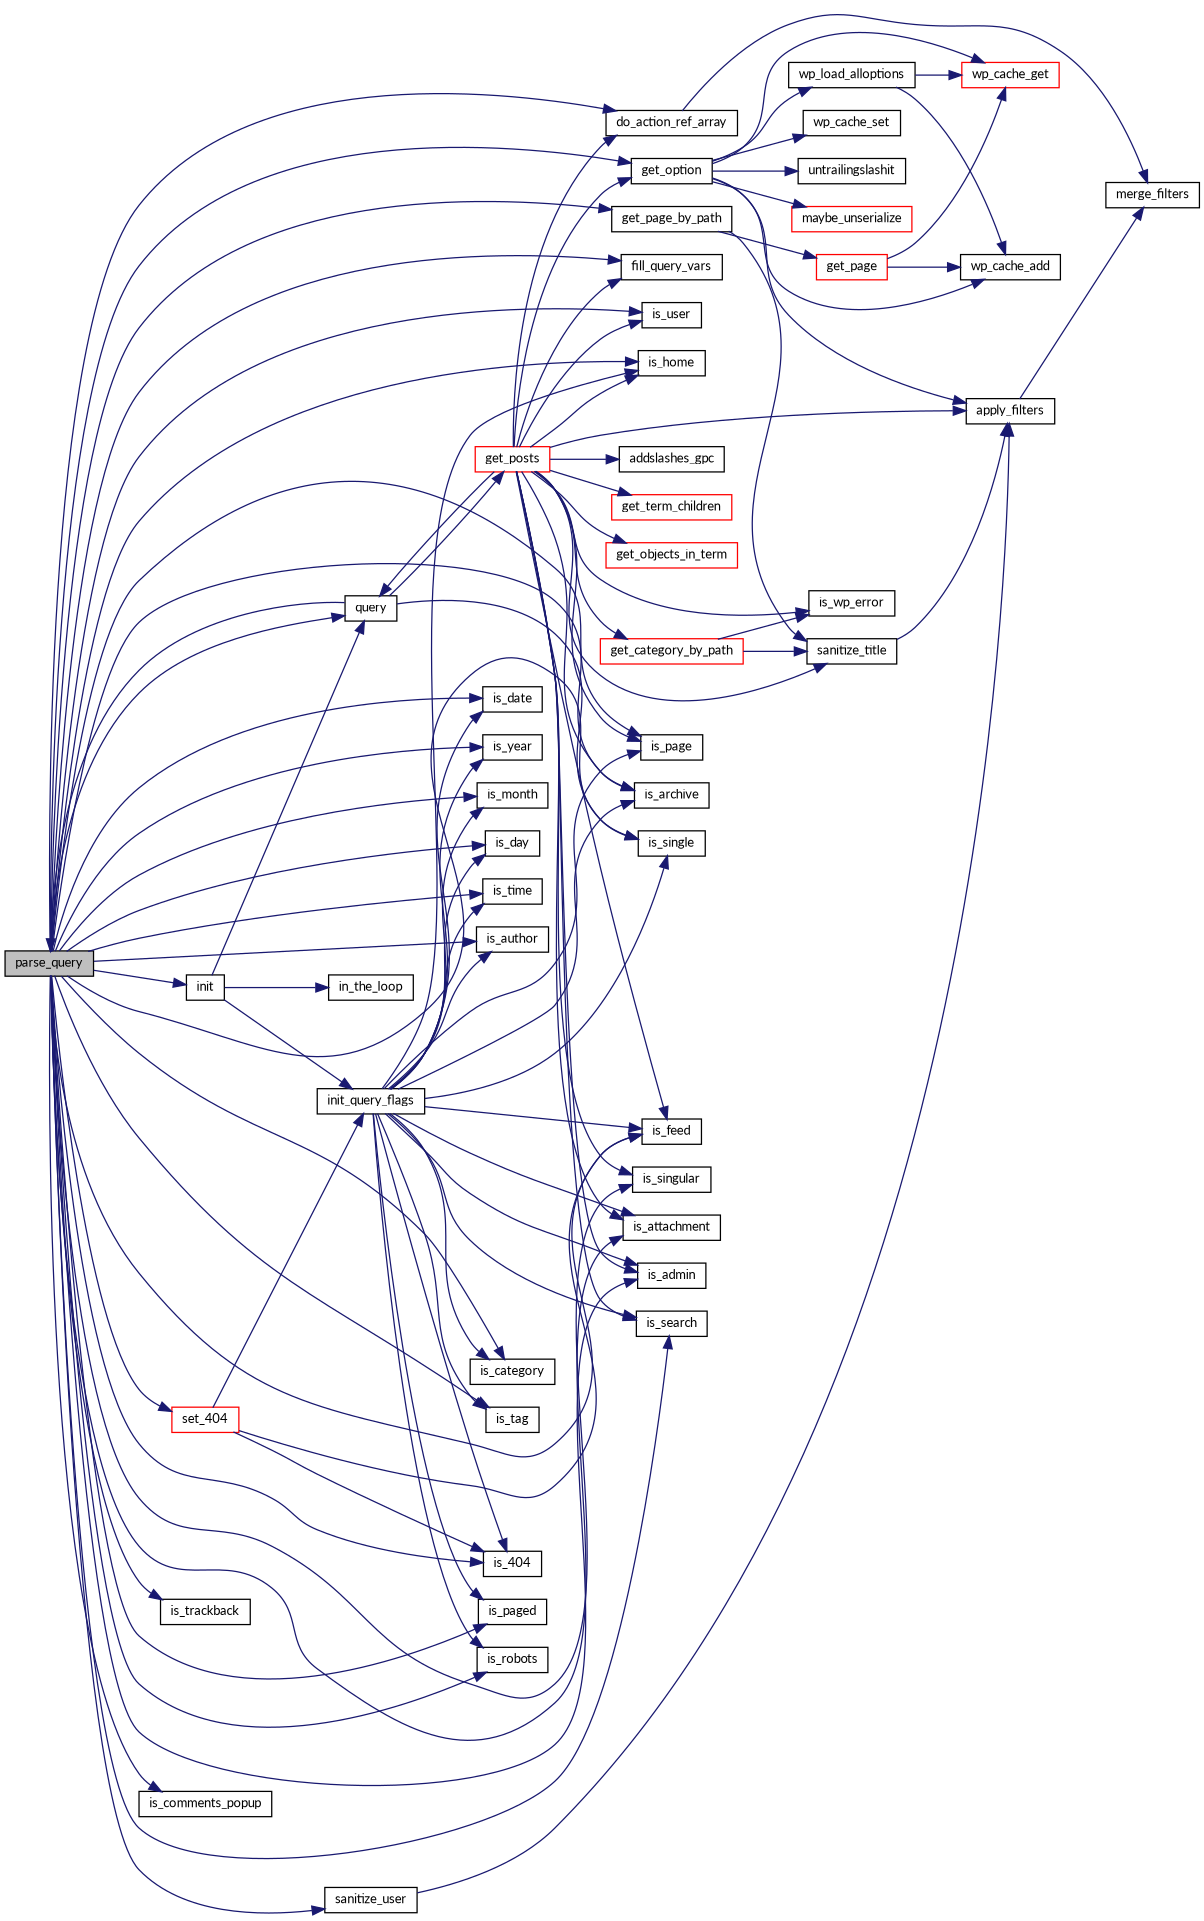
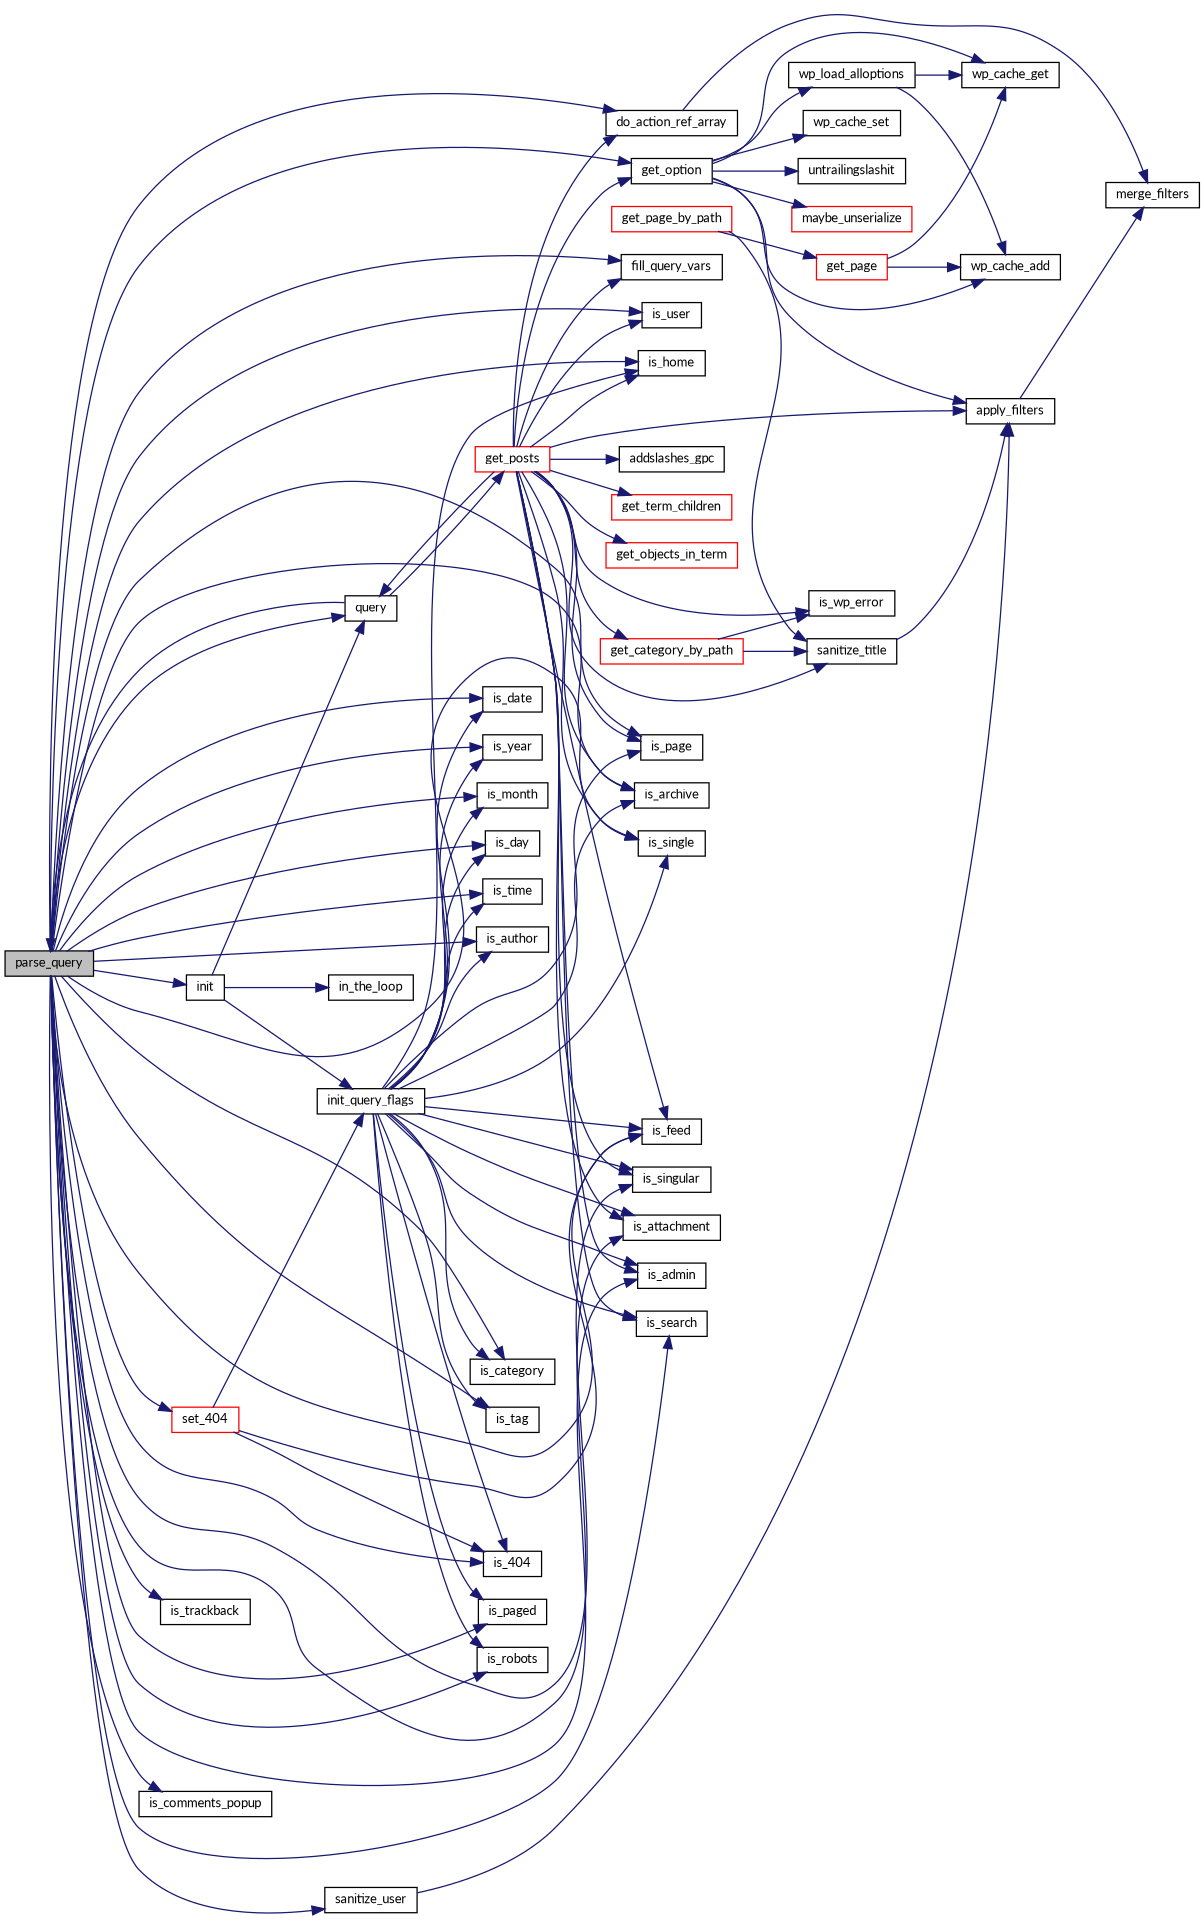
  digraph {
    fontname=Lato
    rankdir=LR
    node [color=black fillcolor=white fontname=Lato fontsize=10 shape=record style=filled]
    edge [color=midnightblue fontname=Lato fontsize=10 labelfontname=Helvetica labelfontsize=10 style=solid]
    n1 [fillcolor=grey75 fontcolor=black height=0.2 label=parse_query width=0.4]
    n2 [height=0.2 label=query width=0.4]
    n3 [height=0.2 label=do_action_ref_array width=0.4]
    n4 [height=0.2 label=fill_query_vars width=0.4]
    n5 [height=0.2 label=get_option width=0.4]
    n6 [height=0.2 label=is_archive width=0.4]
    n7 [height=0.2 label=is_feed width=0.4]
    n8 [height=0.2 label=is_home width=0.4]
    n9 [height=0.2 label=is_page width=0.4]
-   n10 [height=0.2 label=get_page_by_path width=0.4]
+   n10 [color=red height=0.2 label=get_page_by_path width=0.4]
    n11 [height=0.2 label=is_singular width=0.4]
    n12 [height=0.2 label=is_attachment width=0.4]
    n13 [height=0.2 label=is_single width=0.4]
    n14 [height=0.2 label=is_admin width=0.4]
    n15 [height=0.2 label=is_search width=0.4]
    n16 [height=0.2 label=is_user width=0.4]
    n17 [height=0.2 label=init width=0.4]
    n18 [height=0.2 label=is_date width=0.4]
    n19 [height=0.2 label=is_year width=0.4]
    n20 [height=0.2 label=is_month width=0.4]
    n21 [height=0.2 label=is_day width=0.4]
    n22 [height=0.2 label=is_time width=0.4]
    n23 [height=0.2 label=is_author width=0.4]
    n24 [height=0.2 label=is_category width=0.4]
    n25 [height=0.2 label=is_tag width=0.4]
    n26 [height=0.2 label=is_trackback width=0.4]
    n27 [height=0.2 label=is_404 width=0.4]
    n28 [height=0.2 label=is_paged width=0.4]
    n29 [height=0.2 label=is_robots width=0.4]
    n30 [height=0.2 label=is_comments_popup width=0.4]
    n31 [height=0.2 label=sanitize_user width=0.4]
    n32 [color=red height=0.2 label=set_404 width=0.4]
    n33 [color=red height=0.2 label=get_posts width=0.4]
    n34 [height=0.2 label=merge_filters width=0.4]
    n35 [height=0.2 label=apply_filters width=0.4]
-   n36 [color=red height=0.2 label=wp_cache_get width=0.4]
+   n36 [height=0.2 label=wp_cache_get width=0.4]
    n37 [height=0.2 label=wp_load_alloptions width=0.4]
    n38 [height=0.2 label=wp_cache_add width=0.4]
    n39 [height=0.2 label=wp_cache_set width=0.4]
    n40 [height=0.2 label=untrailingslashit width=0.4]
    n41 [color=red height=0.2 label=maybe_unserialize width=0.4]
    n42 [height=0.2 label=sanitize_title width=0.4]
    n43 [color=red height=0.2 label=get_page width=0.4]
    n44 [height=0.2 label=in_the_loop width=0.4]
    n45 [height=0.2 label=init_query_flags width=0.4]
    n46 [height=0.2 label=addslashes_gpc width=0.4]
    n47 [color=red height=0.2 label=get_term_children width=0.4]
    n48 [color=red height=0.2 label=get_objects_in_term width=0.4]
    n49 [height=0.2 label=is_wp_error width=0.4]
    n50 [color=red height=0.2 label=get_category_by_path width=0.4]
    n1 -> n2
    n1 -> n3
    n1 -> n4
    n1 -> n5
    n1 -> n6
    n1 -> n7
    n1 -> n8
    n1 -> n9
-   n1 -> n10
    n1 -> n11
    n1 -> n12
    n1 -> n13
    n1 -> n14
    n1 -> n15
    n1 -> n16
    n1 -> n17
    n1 -> n18
    n1 -> n19
    n1 -> n20
    n1 -> n21
    n1 -> n22
    n1 -> n23
    n1 -> n24
    n1 -> n25
    n1 -> n26
    n1 -> n27
    n1 -> n28
    n1 -> n29
    n1 -> n30
    n1 -> n31
    n1 -> n32
    n2 -> n1
    n2 -> n33
    n3 -> n34
    n5 -> n35
    n5 -> n36
    n5 -> n37
    n5 -> n38
    n5 -> n39
    n5 -> n40
    n5 -> n41
    n10 -> n42
    n10 -> n43
    n17 -> n2
    n17 -> n44
    n17 -> n45
    n31 -> n35
    n32 -> n7
    n32 -> n27
    n32 -> n45
    n33 -> n2
    n33 -> n3
    n33 -> n4
    n33 -> n5
    n33 -> n6
    n33 -> n7
    n33 -> n8
    n33 -> n9
    n33 -> n11
    n33 -> n12
-   n2 -> n13
+   n33 -> n13
    n33 -> n14
    n33 -> n15
    n33 -> n16
    n33 -> n35
    n33 -> n42
    n33 -> n46
    n33 -> n47
    n33 -> n48
    n33 -> n49
    n33 -> n50
    n35 -> n34
    n37 -> n36
    n37 -> n38
    n42 -> n35
    n43 -> n36
    n43 -> n38
    n45 -> n6
    n45 -> n7
    n45 -> n8
    n45 -> n9
+   n45 -> n11
    n45 -> n12
    n45 -> n13
    n45 -> n14
    n45 -> n15
    n45 -> n18
    n45 -> n19
    n45 -> n20
    n45 -> n21
    n45 -> n22
    n45 -> n23
    n45 -> n24
    n45 -> n25
    n45 -> n27
    n45 -> n28
    n45 -> n29
    n50 -> n42
    n50 -> n49
  }
